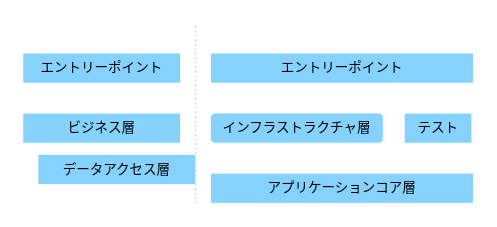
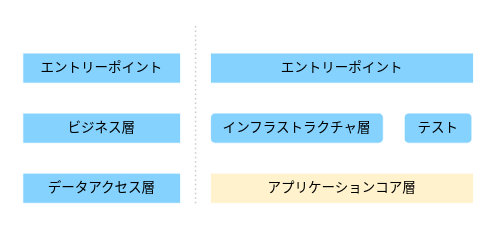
  <mxCell id="0" />
  <mxCell id="1" parent="0" />
  <mxCell id="2" value="" style="rounded=0;whiteSpace=wrap;html=1;fillColor=none;strokeColor=none;" parent="1" vertex="1"><mxGeometry x="20" y="20" width="620" height="260" as="geometry" /></mxCell>
- <mxCell id="3" value="データアクセス層" style="rounded=0;whiteSpace=wrap;html=1;fillColor=#85D2FF;strokeColor=#FFFFFF;fontColor=#000000;fontFamily=Noto Sans JP;fontSource=https%3A%2F%2Ffonts.googleapis.com%2Fcss%3Ffamily%3DNoto%2BSans%2BJP;fontSize=18;" parent="1" vertex="1"><mxGeometry x="50" y="205" width="210" height="40" as="geometry" /></mxCell>
+ <mxCell id="3" value="データアクセス層" style="rounded=0;whiteSpace=wrap;html=1;fillColor=#85D2FF;strokeColor=#FFFFFF;fontColor=#000000;fontFamily=Noto Sans JP;fontSource=https%3A%2F%2Ffonts.googleapis.com%2Fcss%3Ffamily%3DNoto%2BSans%2BJP;fontSize=18;" parent="1" vertex="1"><mxGeometry x="30" y="230" width="210" height="40" as="geometry" /></mxCell>
  <mxCell id="4" style="edgeStyle=none;html=1;exitX=0.5;exitY=1;exitDx=0;exitDy=0;entryX=0.5;entryY=0;entryDx=0;entryDy=0;fontFamily=Noto Sans JP;fontSource=https%3A%2F%2Ffonts.googleapis.com%2Fcss%3Ffamily%3DNoto%2BSans%2BJP;fontSize=18;fontColor=#000000;endArrow=open;endFill=0;strokeColor=#FFFFFF;" parent="1" source="5" target="3" edge="1"><mxGeometry relative="1" as="geometry" /></mxCell>
  <mxCell id="5" value="ビジネス層" style="rounded=0;whiteSpace=wrap;html=1;fillColor=#85D2FF;strokeColor=#FFFFFF;fontColor=#000000;fontFamily=Noto Sans JP;fontSource=https%3A%2F%2Ffonts.googleapis.com%2Fcss%3Ffamily%3DNoto%2BSans%2BJP;fontSize=18;" parent="1" vertex="1"><mxGeometry x="30" y="150" width="210" height="40" as="geometry" /></mxCell>
  <mxCell id="6" style="edgeStyle=none;html=1;exitX=0.5;exitY=1;exitDx=0;exitDy=0;fontFamily=Noto Sans JP;fontSource=https%3A%2F%2Ffonts.googleapis.com%2Fcss%3Ffamily%3DNoto%2BSans%2BJP;fontSize=18;fontColor=#000000;strokeColor=#FFFFFF;endArrow=open;endFill=0;" parent="1" source="7" target="5" edge="1"><mxGeometry relative="1" as="geometry" /></mxCell>
  <mxCell id="7" value="エントリーポイント" style="rounded=0;whiteSpace=wrap;html=1;fillColor=#85D2FF;strokeColor=#FFFFFF;fontColor=#000000;fontFamily=Noto Sans JP;fontSource=https%3A%2F%2Ffonts.googleapis.com%2Fcss%3Ffamily%3DNoto%2BSans%2BJP;fontSize=18;" parent="1" vertex="1"><mxGeometry x="30" y="70" width="210" height="40" as="geometry" /></mxCell>
  <mxCell id="8" value="エントリーポイント" style="rounded=0;whiteSpace=wrap;html=1;fillColor=#85D2FF;strokeColor=#FFFFFF;fontColor=#000000;fontFamily=Noto Sans JP;fontSource=https%3A%2F%2Ffonts.googleapis.com%2Fcss%3Ffamily%3DNoto%2BSans%2BJP;fontSize=18;" parent="1" vertex="1"><mxGeometry x="280" y="70" width="350" height="40" as="geometry" /></mxCell>
  <mxCell id="9" style="edgeStyle=none;html=1;entryX=0.329;entryY=-0.013;entryDx=0;entryDy=0;fontFamily=Noto Sans JP;fontSource=https%3A%2F%2Ffonts.googleapis.com%2Fcss%3Ffamily%3DNoto%2BSans%2BJP;fontSize=18;fontColor=#000000;endArrow=none;endFill=0;strokeColor=#FFFFFF;entryPerimeter=0;exitX=0.5;exitY=1;exitDx=0;exitDy=0;" parent="1" source="10" target="11" edge="1"><mxGeometry relative="1" as="geometry"><mxPoint x="350" y="230" as="targetPoint" /></mxGeometry></mxCell>
  <mxCell id="10" value="インフラストラクチャ層" style="whiteSpace=wrap;html=1;fillColor=#85D2FF;strokeColor=#FFFFFF;fontColor=#000000;fontFamily=Noto Sans JP;fontSource=https%3A%2F%2Ffonts.googleapis.com%2Fcss%3Ffamily%3DNoto%2BSans%2BJP;fontSize=18;rounded=1;" parent="1" vertex="1"><mxGeometry x="280" y="150" width="230" height="40" as="geometry" /></mxCell>
- <mxCell id="11" value="アプリケーションコア層" style="rounded=0;whiteSpace=wrap;html=1;fillColor=#85D2FF;strokeColor=#FFFFFF;fontColor=#000000;fontFamily=Noto Sans JP;fontSource=https%3A%2F%2Ffonts.googleapis.com%2Fcss%3Ffamily%3DNoto%2BSans%2BJP;fontSize=18;" parent="1" vertex="1"><mxGeometry x="280" y="230" width="350" height="40" as="geometry" /></mxCell>
- <mxCell id="12" style="edgeStyle=none;html=1;entryX=0.865;entryY=-0.017;entryDx=0;entryDy=0;fontFamily=Noto Sans JP;fontSource=https%3A%2F%2Ffonts.googleapis.com%2Fcss%3Ffamily%3DNoto%2BSans%2BJP;fontSize=18;fontColor=#000000;endArrow=open;endFill=0;strokeColor=#FFFFFF;exitX=0.5;exitY=1;exitDx=0;exitDy=0;entryPerimeter=0;" parent="1" source="13" target="11" edge="1"><mxGeometry relative="1" as="geometry"><mxPoint x="485" y="230" as="targetPoint" /></mxGeometry></mxCell>
- <mxCell id="13" value="テスト" style="rounded=0;whiteSpace=wrap;html=1;fillColor=#85D2FF;strokeColor=#FFFFFF;fontColor=#000000;fontFamily=Noto Sans JP;fontSource=https%3A%2F%2Ffonts.googleapis.com%2Fcss%3Ffamily%3DNoto%2BSans%2BJP;fontSize=18;" parent="1" vertex="1"><mxGeometry x="538" y="150" width="90" height="40" as="geometry" /></mxCell>
+ <mxCell id="11" value="アプリケーションコア層" style="rounded=0;whiteSpace=wrap;html=1;fillColor=#fff2cc;strokeColor=#FFFFFF;fontColor=#000000;fontFamily=Noto Sans JP;fontSource=https%3A%2F%2Ffonts.googleapis.com%2Fcss%3Ffamily%3DNoto%2BSans%2BJP;fontSize=18;" parent="1" vertex="1"><mxGeometry x="280" y="230" width="350" height="40" as="geometry" /></mxCell>
+ <mxCell id="13" value="テスト" style="whiteSpace=wrap;html=1;fillColor=#85D2FF;strokeColor=#FFFFFF;fontColor=#000000;fontFamily=Noto Sans JP;fontSource=https%3A%2F%2Ffonts.googleapis.com%2Fcss%3Ffamily%3DNoto%2BSans%2BJP;fontSize=18;rounded=1;" parent="1" vertex="1"><mxGeometry x="538" y="150" width="90" height="40" as="geometry" /></mxCell>
  <mxCell id="14" style="edgeStyle=none;html=1;entryX=0.5;entryY=0;entryDx=0;entryDy=0;fontFamily=Noto Sans JP;fontSource=https%3A%2F%2Ffonts.googleapis.com%2Fcss%3Ffamily%3DNoto%2BSans%2BJP;fontSize=18;fontColor=#000000;endArrow=open;endFill=0;strokeColor=#FFFFFF;" parent="1" edge="1"><mxGeometry relative="1" as="geometry"><mxPoint x="522" y="110" as="sourcePoint" /><mxPoint x="522" y="230" as="targetPoint" /></mxGeometry></mxCell>
  <mxCell id="15" style="edgeStyle=none;html=1;entryX=0.5;entryY=0;entryDx=0;entryDy=0;fontFamily=Noto Sans JP;fontSource=https%3A%2F%2Ffonts.googleapis.com%2Fcss%3Ffamily%3DNoto%2BSans%2BJP;fontSize=18;fontColor=#000000;endArrow=open;endFill=0;strokeColor=#FFFFFF;dashed=1;" parent="1" target="10" edge="1"><mxGeometry relative="1" as="geometry"><mxPoint x="395" y="110" as="sourcePoint" /></mxGeometry></mxCell>
  <mxCell id="16" value="レイヤードアーキテクチャ" style="text;html=1;strokeColor=none;fillColor=none;align=left;verticalAlign=middle;whiteSpace=wrap;rounded=0;fontFamily=Noto Sans JP;fontSource=https%3A%2F%2Ffonts.googleapis.com%2Fcss%3Ffamily%3DNoto%2BSans%2BJP;fontSize=18;fontColor=#FFFFFF;" parent="1" vertex="1"><mxGeometry x="30" y="30" width="230" height="30" as="geometry" /></mxCell>
  <mxCell id="17" value="" style="endArrow=none;dashed=1;html=1;strokeWidth=2;fontFamily=Noto Sans JP;fontSource=https%3A%2F%2Ffonts.googleapis.com%2Fcss%3Ffamily%3DNoto%2BSans%2BJP;fontSize=18;fontColor=#000000;strokeColor=#cccccc;dashPattern=1 2;" parent="1" edge="1"><mxGeometry width="50" height="50" relative="1" as="geometry"><mxPoint x="260" y="270" as="sourcePoint" /><mxPoint x="260" y="30" as="targetPoint" /></mxGeometry></mxCell>
  <mxCell id="18" value="クリーンアーキテクチャ" style="text;html=1;strokeColor=none;fillColor=none;align=left;verticalAlign=middle;whiteSpace=wrap;rounded=0;fontFamily=Noto Sans JP;fontSource=https%3A%2F%2Ffonts.googleapis.com%2Fcss%3Ffamily%3DNoto%2BSans%2BJP;fontSize=18;fontColor=#FFFFFF;" parent="1" vertex="1"><mxGeometry x="280" y="30" width="230" height="30" as="geometry" /></mxCell>
